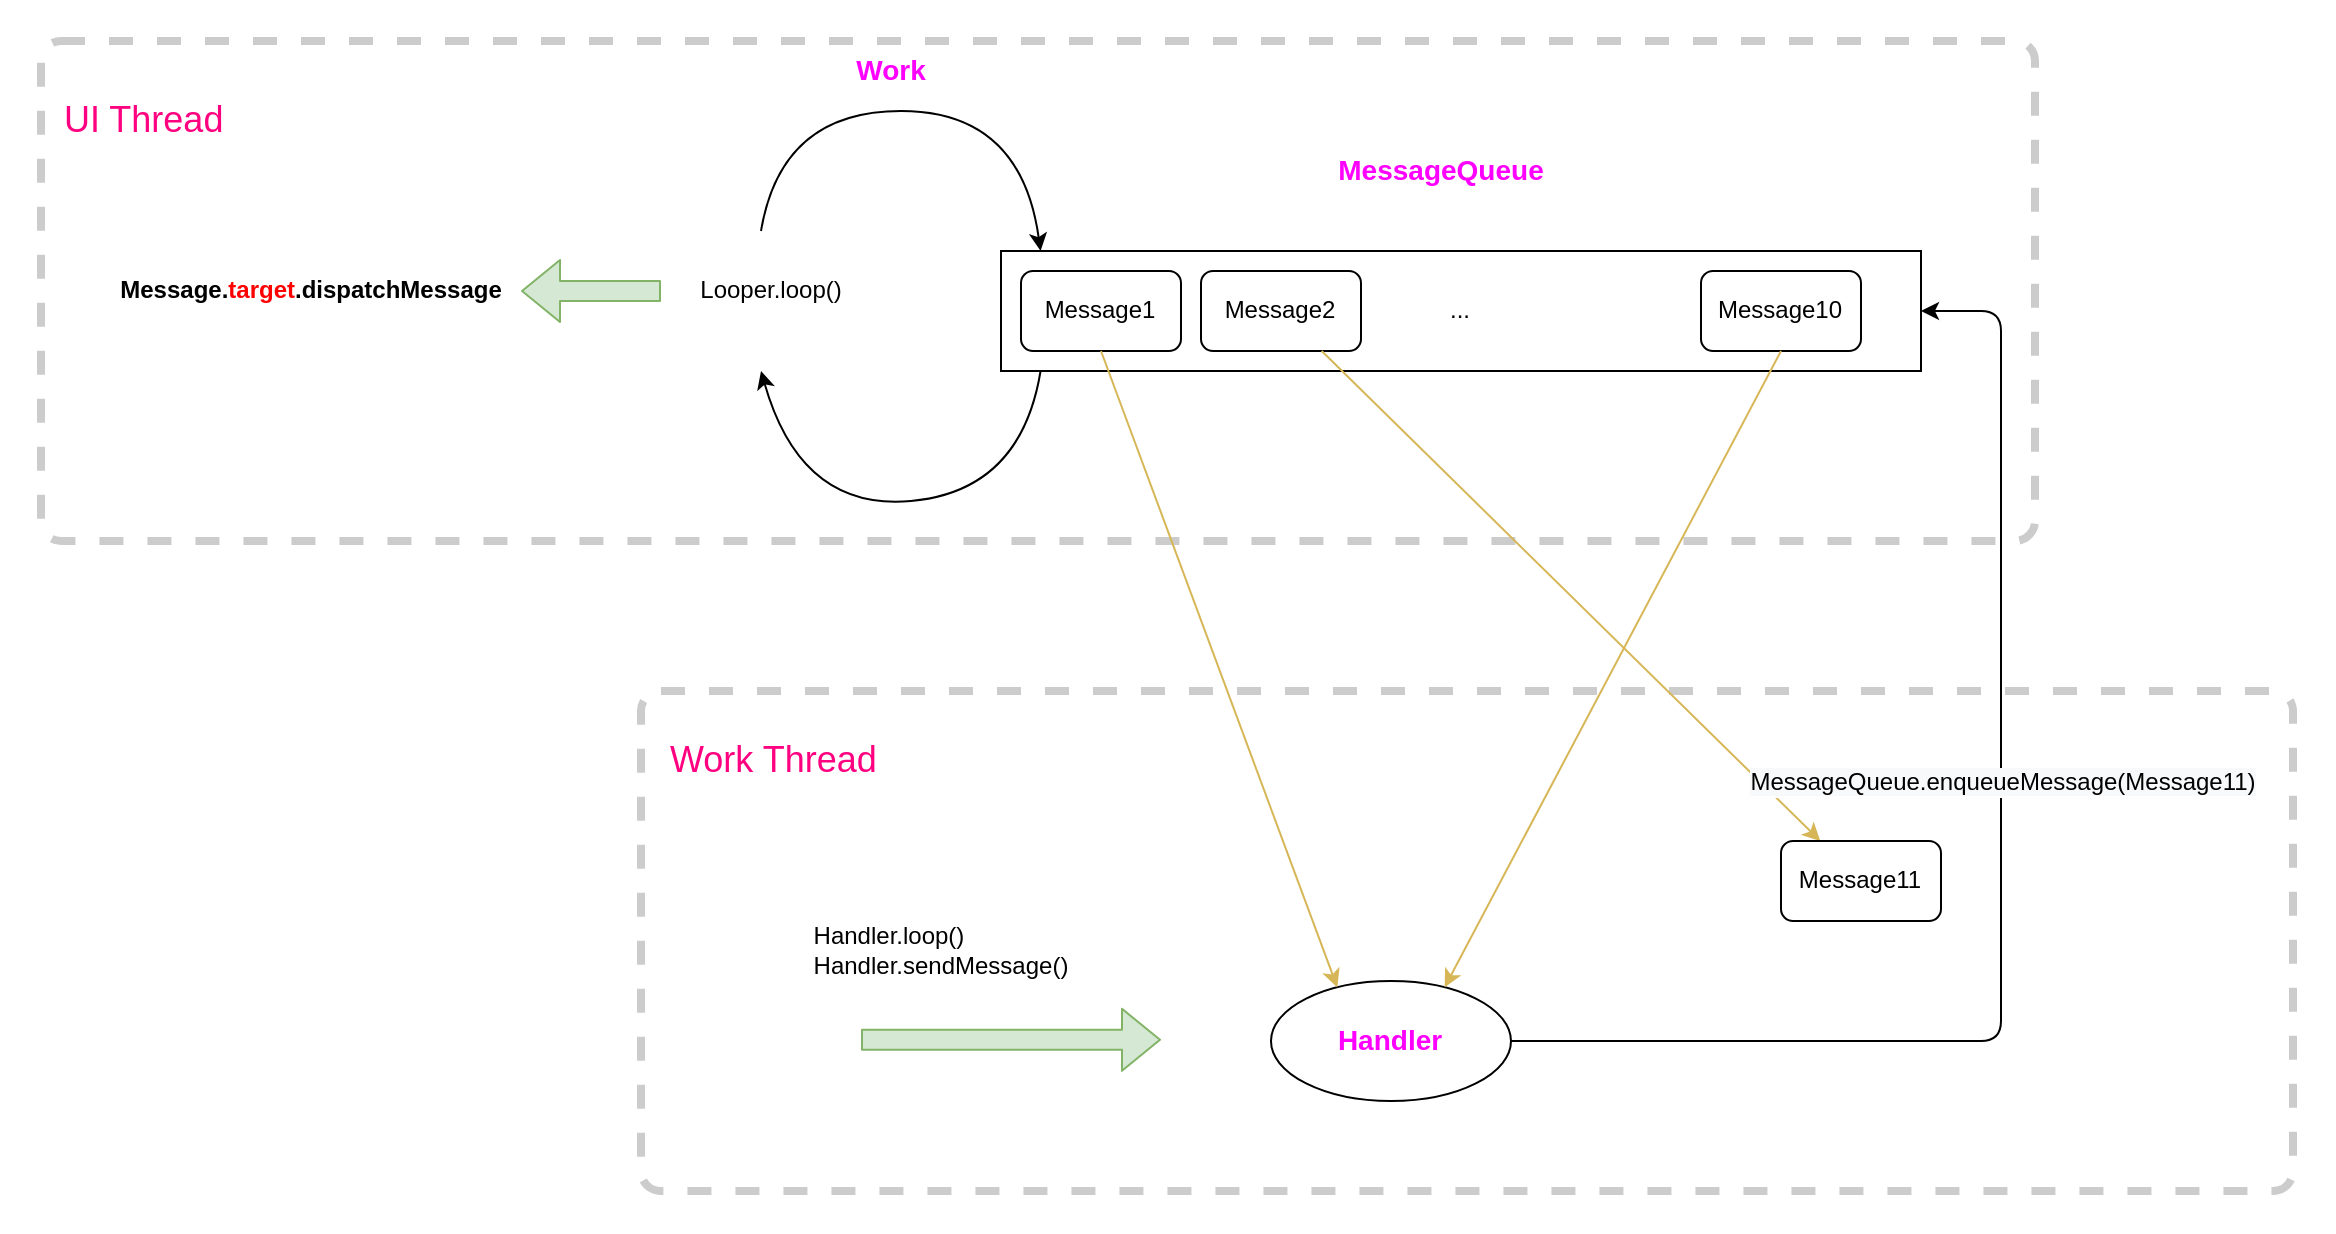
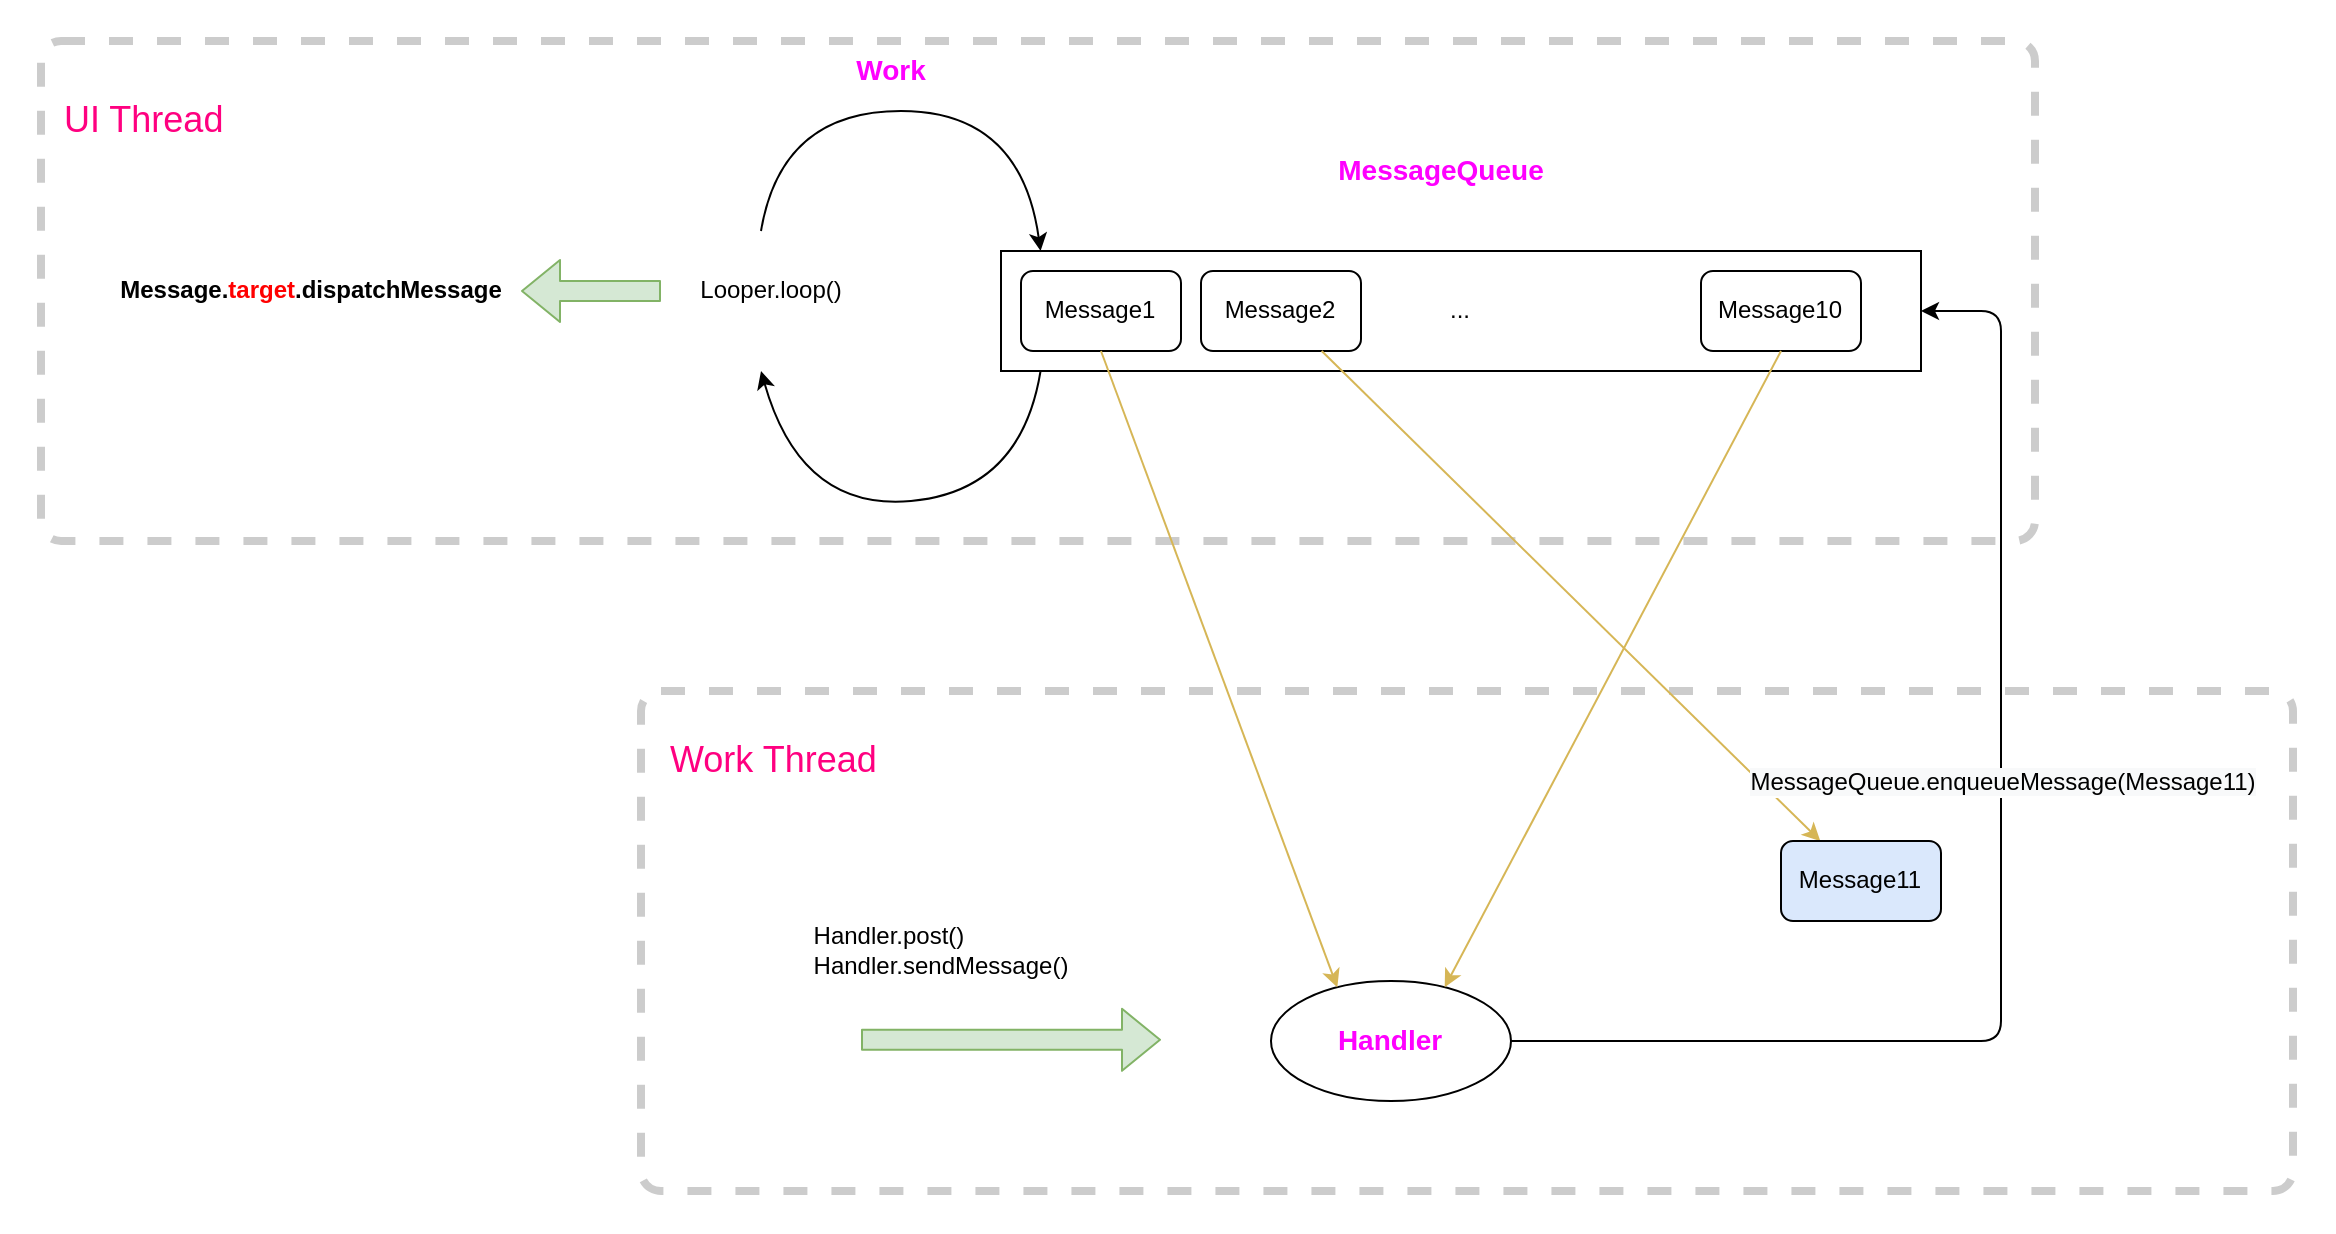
  <mxCell id="0" />
  <mxCell id="1" parent="0" />
  <mxCell id="2" value="" style="rounded=1;whiteSpace=wrap;html=1;fillColor=none;gradientColor=#D4D4D4;arcSize=4;dashed=1;strokeWidth=4;opacity=20;" parent="1" vertex="1"><mxGeometry x="20" y="20" width="997" height="250" as="geometry" /></mxCell>
  <mxCell id="3" value="&lt;font style=&quot;font-size: 14px&quot; color=&quot;#ff00ff&quot;&gt;MessageQueue&lt;/font&gt;" style="text;html=1;align=center;verticalAlign=middle;resizable=0;points=[];autosize=1;fontSize=14;fontStyle=1" parent="1" vertex="1"><mxGeometry x="660" y="75" width="120" height="20" as="geometry" /></mxCell>
  <mxCell id="4" value="&lt;font style=&quot;font-size: 14px&quot; color=&quot;#ff00ff&quot;&gt;Work&lt;/font&gt;" style="text;html=1;align=center;verticalAlign=middle;resizable=0;points=[];autosize=1;fontSize=14;fontStyle=1" parent="1" vertex="1"><mxGeometry x="415" y="25" width="60" height="20" as="geometry" /></mxCell>
  <mxCell id="5" value="" style="rounded=1;whiteSpace=wrap;html=1;fillColor=none;gradientColor=#D4D4D4;arcSize=4;dashed=1;strokeWidth=4;opacity=20;" parent="1" vertex="1"><mxGeometry x="320" y="345" width="826" height="250" as="geometry" /></mxCell>
  <mxCell id="6" value="..." style="rounded=0;whiteSpace=wrap;html=1;" parent="1" vertex="1"><mxGeometry x="500" y="125" width="460" height="60" as="geometry" /></mxCell>
  <mxCell id="7" value="Message1" style="rounded=1;whiteSpace=wrap;html=1;" parent="1" vertex="1"><mxGeometry x="510" y="135" width="80" height="40" as="geometry" /></mxCell>
  <mxCell id="8" value="Message2" style="rounded=1;whiteSpace=wrap;html=1;" parent="1" vertex="1"><mxGeometry x="600" y="135" width="80" height="40" as="geometry" /></mxCell>
  <mxCell id="9" value="Message10" style="rounded=1;whiteSpace=wrap;html=1;" parent="1" vertex="1"><mxGeometry x="850" y="135" width="80" height="40" as="geometry" /></mxCell>
  <mxCell id="10" value="" style="curved=1;endArrow=classic;html=1;entryX=0.043;entryY=0;entryDx=0;entryDy=0;entryPerimeter=0;" parent="1" target="6" edge="1"><mxGeometry width="50" height="50" relative="1" as="geometry"><mxPoint x="380" y="115" as="sourcePoint" /><mxPoint x="390" y="65" as="targetPoint" /><Array as="points"><mxPoint x="390" y="55" /><mxPoint x="510" y="55" /></Array></mxGeometry></mxCell>
  <mxCell id="11" value="" style="curved=1;endArrow=classic;html=1;exitX=0.043;exitY=1;exitDx=0;exitDy=0;exitPerimeter=0;" parent="1" source="6" edge="1"><mxGeometry width="50" height="50" relative="1" as="geometry"><mxPoint x="510" y="275" as="sourcePoint" /><mxPoint x="380" y="185" as="targetPoint" /><Array as="points"><mxPoint x="510" y="245" /><mxPoint x="400" y="255" /></Array></mxGeometry></mxCell>
  <mxCell id="12" value="Looper.loop()" style="text;html=1;align=center;verticalAlign=middle;resizable=0;points=[];autosize=1;" parent="1" vertex="1"><mxGeometry x="340" y="135" width="90" height="20" as="geometry" /></mxCell>
  <mxCell id="13" value="&lt;font style=&quot;font-size: 14px&quot; color=&quot;#ff00ff&quot;&gt;Handler&lt;/font&gt;" style="ellipse;whiteSpace=wrap;html=1;fontSize=14;fontStyle=1;" parent="1" vertex="1"><mxGeometry x="635" y="490" width="120" height="60" as="geometry" /></mxCell>
  <mxCell id="14" value="" style="endArrow=classic;html=1;exitX=0.5;exitY=1;exitDx=0;exitDy=0;entryX=0.75;entryY=0;entryDx=0;entryDy=0;fillColor=#fff2cc;strokeColor=#d6b656;" parent="1" source="9" target="13" edge="1"><mxGeometry width="50" height="50" relative="1" as="geometry"><mxPoint x="710" y="315" as="sourcePoint" /><mxPoint x="760" y="265" as="targetPoint" /></mxGeometry></mxCell>
  <mxCell id="15" value="" style="endArrow=classic;html=1;fillColor=#fff2cc;strokeColor=#d6b656;" parent="1" source="8" target="23" edge="1"><mxGeometry width="50" height="50" relative="1" as="geometry"><mxPoint x="900" y="185" as="sourcePoint" /><mxPoint x="730" y="375" as="targetPoint" /></mxGeometry></mxCell>
  <mxCell id="16" value="" style="endArrow=classic;html=1;entryX=0.25;entryY=0;entryDx=0;entryDy=0;exitX=0.5;exitY=1;exitDx=0;exitDy=0;fillColor=#fff2cc;strokeColor=#d6b656;" parent="1" source="7" target="13" edge="1"><mxGeometry width="50" height="50" relative="1" as="geometry"><mxPoint x="654.762" y="185" as="sourcePoint" /><mxPoint x="700" y="375" as="targetPoint" /></mxGeometry></mxCell>
  <mxCell id="17" value="" style="shape=flexArrow;endArrow=classic;html=1;fillColor=#d5e8d4;strokeColor=#82b366;" parent="1" edge="1"><mxGeometry width="50" height="50" relative="1" as="geometry"><mxPoint x="330" y="145" as="sourcePoint" /><mxPoint x="260" y="145" as="targetPoint" /></mxGeometry></mxCell>
  <mxCell id="18" value="&lt;b&gt;&lt;font&gt;Message.&lt;font color=&quot;#ff0000&quot;&gt;target&lt;/font&gt;.dispatchMessage&lt;/font&gt;&lt;/b&gt;" style="text;html=1;align=center;verticalAlign=middle;resizable=0;points=[];autosize=1;" parent="1" vertex="1"><mxGeometry x="50" y="135" width="210" height="20" as="geometry" /></mxCell>
  <mxCell id="19" value="" style="edgeStyle=elbowEdgeStyle;elbow=horizontal;endArrow=classic;html=1;exitX=1;exitY=0.5;exitDx=0;exitDy=0;entryX=1;entryY=0.5;entryDx=0;entryDy=0;" parent="1" source="13" target="6" edge="1"><mxGeometry width="50" height="50" relative="1" as="geometry"><mxPoint x="880" y="375" as="sourcePoint" /><mxPoint x="930" y="325" as="targetPoint" /><Array as="points"><mxPoint x="1000" y="275" /></Array></mxGeometry></mxCell>
  <mxCell id="20" value="&lt;span style=&quot;color: rgb(0 , 0 , 0) ; font-family: &amp;#34;helvetica&amp;#34; ; font-size: 12px ; font-style: normal ; font-weight: 400 ; letter-spacing: normal ; text-align: center ; text-indent: 0px ; text-transform: none ; word-spacing: 0px ; background-color: rgb(248 , 249 , 250) ; display: inline ; float: none&quot;&gt;MessageQueue.enqueueMessage(Message11)&lt;/span&gt;" style="edgeLabel;html=1;align=center;verticalAlign=middle;resizable=0;points=[];" parent="19" vertex="1" connectable="0"><mxGeometry x="0.628" y="-1" relative="1" as="geometry"><mxPoint x="-1" y="154.41" as="offset" /></mxGeometry></mxCell>
  <mxCell id="21" value="" style="shape=flexArrow;endArrow=classic;html=1;fillColor=#d5e8d4;strokeColor=#82b366;" parent="1" edge="1"><mxGeometry width="50" height="50" relative="1" as="geometry"><mxPoint x="430" y="519.41" as="sourcePoint" /><mxPoint x="580" y="519.41" as="targetPoint" /></mxGeometry></mxCell>
- <mxCell id="22" value="&lt;div style=&quot;text-align: left&quot;&gt;&lt;span&gt;Handler.loop()&lt;/span&gt;&lt;/div&gt;&lt;div style=&quot;text-align: left&quot;&gt;&lt;span&gt;Handler.sendMessage()&lt;/span&gt;&lt;/div&gt;" style="text;html=1;align=center;verticalAlign=middle;resizable=0;points=[];autosize=1;" parent="1" vertex="1"><mxGeometry x="400" y="460" width="140" height="30" as="geometry" /></mxCell>
- <mxCell id="23" value="Message11" style="rounded=1;whiteSpace=wrap;html=1;" parent="1" vertex="1"><mxGeometry x="890" y="420" width="80" height="40" as="geometry" /></mxCell>
+ <mxCell id="22" value="&lt;div style=&quot;text-align: left&quot;&gt;&lt;span&gt;Handler.post()&lt;/span&gt;&lt;/div&gt;&lt;div style=&quot;text-align: left&quot;&gt;&lt;span&gt;Handler.sendMessage()&lt;/span&gt;&lt;/div&gt;" style="text;html=1;align=center;verticalAlign=middle;resizable=0;points=[];autosize=1;" parent="1" vertex="1"><mxGeometry x="400" y="460" width="140" height="30" as="geometry" /></mxCell>
+ <mxCell id="23" value="Message11" style="rounded=1;whiteSpace=wrap;html=1;fillColor=#dae8fc;" parent="1" vertex="1"><mxGeometry x="890" y="420" width="80" height="40" as="geometry" /></mxCell>
  <mxCell id="24" value="&lt;h1 style=&quot;font-size: 18px&quot;&gt;&lt;font color=&quot;#ff0080&quot;&gt;&lt;span style=&quot;font-weight: 400&quot;&gt;UI Thread&lt;/span&gt;&lt;/font&gt;&lt;/h1&gt;" style="text;html=1;align=left;verticalAlign=middle;resizable=0;points=[];autosize=1;fontSize=18;" parent="1" vertex="1"><mxGeometry x="30" y="35" width="100" height="50" as="geometry" /></mxCell>
  <mxCell id="25" value="&lt;h1 style=&quot;font-size: 18px&quot;&gt;&lt;font color=&quot;#ff0080&quot;&gt;&lt;span style=&quot;font-weight: 400&quot;&gt;Work Thread&lt;/span&gt;&lt;/font&gt;&lt;/h1&gt;" style="text;html=1;align=left;verticalAlign=middle;resizable=0;points=[];autosize=1;fontSize=18;" parent="1" vertex="1"><mxGeometry x="332.5" y="355" width="120" height="50" as="geometry" /></mxCell>
